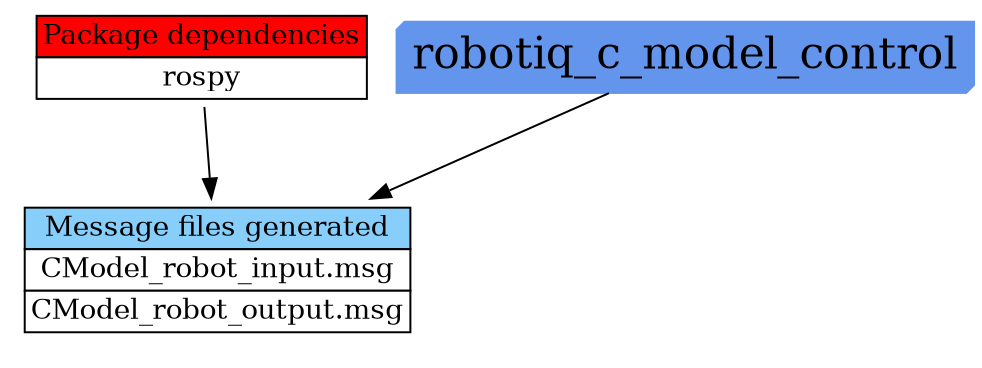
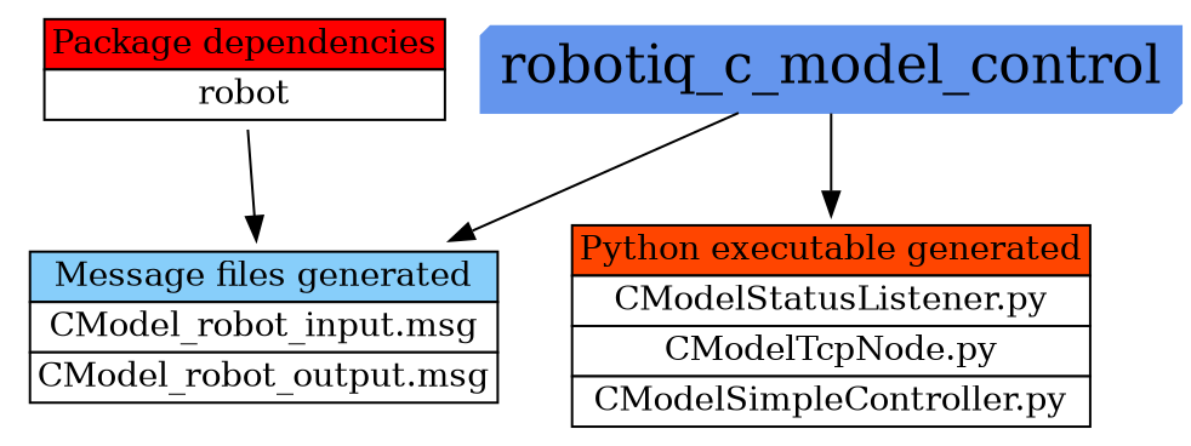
  digraph {
    nodesep=0.1
    node [shape=plaintext]
    robotiq_c_model_control [color="#6495ED" fontsize=22 shape=box3d style=filled]
    n2 [label=<<table BGCOLOR="#FFFFFF" BORDER="0" CELLBORDER="1" CELLSPACING="0">   <tr>     <td ALIGN="CENTER" BGCOLOR="#87CEFA" COLSPAN="1">Message files generated</td>   </tr>   <tr>     <td ALIGN="CENTER" BGCOLOR="#FFFFFF" COLSPAN="1">CModel_robot_input.msg</td>   </tr>   <tr>     <td ALIGN="CENTER" BGCOLOR="#FFFFFF" COLSPAN="1">CModel_robot_output.msg</td>   </tr> </table> >]
-   n4 [label=<<table BGCOLOR="#FFFFFF" BORDER="0" CELLBORDER="1" CELLSPACING="0">   <tr>     <td ALIGN="CENTER" BGCOLOR="#FF0000" COLSPAN="1">Package dependencies</td>   </tr>   <tr>     <td ALIGN="CENTER" BGCOLOR="#FFFFFF" COLSPAN="1">rospy</td>   </tr> </table> >]
+   n3 [label=<<table BGCOLOR="#FFFFFF" BORDER="0" CELLBORDER="1" CELLSPACING="0">   <tr>     <td ALIGN="CENTER" BGCOLOR="#FF4500" COLSPAN="1">Python executable generated</td>   </tr>   <tr>     <td ALIGN="CENTER" BGCOLOR="#FFFFFF" COLSPAN="1">CModelStatusListener.py</td>   </tr>   <tr>     <td ALIGN="CENTER" BGCOLOR="#FFFFFF" COLSPAN="1">CModelTcpNode.py</td>   </tr>   <tr>     <td ALIGN="CENTER" BGCOLOR="#FFFFFF" COLSPAN="1">CModelSimpleController.py</td>   </tr> </table> >]
+   n4 [label=<<table BGCOLOR="#FFFFFF" BORDER="0" CELLBORDER="1" CELLSPACING="0">   <tr>     <td ALIGN="CENTER" BGCOLOR="#FF0000" COLSPAN="1">Package dependencies</td>   </tr>   <tr>     <td ALIGN="CENTER" BGCOLOR="#FFFFFF" COLSPAN="1">robot</td>   </tr> </table> >]
    robotiq_c_model_control -> n2
+   robotiq_c_model_control -> n3
    n4 -> n2
  }
